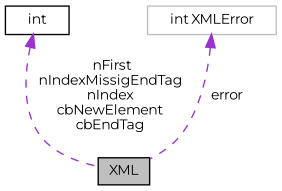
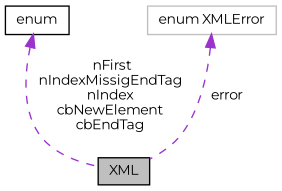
  digraph {
    fontname=Montserrat
    node [color=black fontname=Montserrat fontsize=10 shape=record]
    edge [color=darkorchid3 dir=back fontname=Montserrat fontsize=10 labelfontname=FreeSans labelfontsize=10 style=dashed]
    n1 [fillcolor=grey75 fontcolor=black height=0.2 label=XML style=filled width=0.4]
-   n2 [height=0.2 label=int width=0.4]
-   n3 [color=grey75 height=0.2 label="int XMLError" width=0.4]
+   n2 [height=0.2 label=enum width=0.4]
+   n3 [color=grey75 height=0.2 label="enum XMLError" width=0.4]
    n2 -> n1 [label=" nFirst\nnIndexMissigEndTag\nnIndex\ncbNewElement\ncbEndTag"]
    n3 -> n1 [label=" error"]
  }
